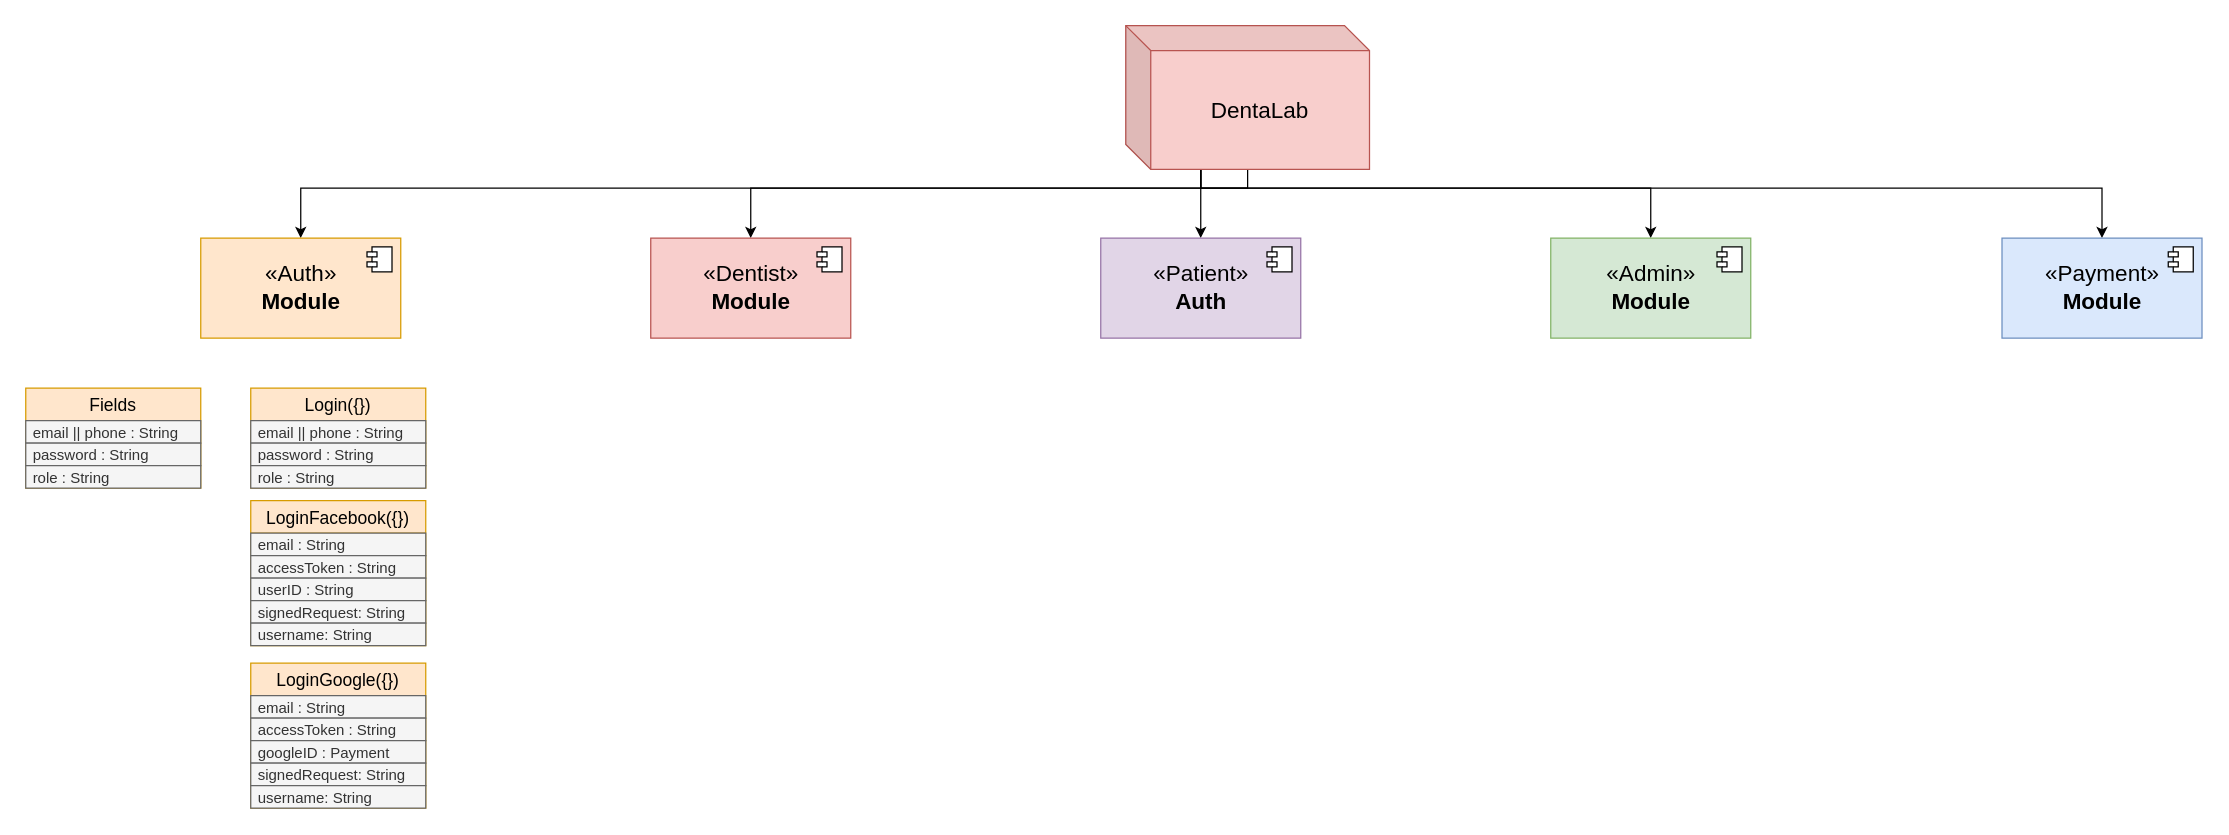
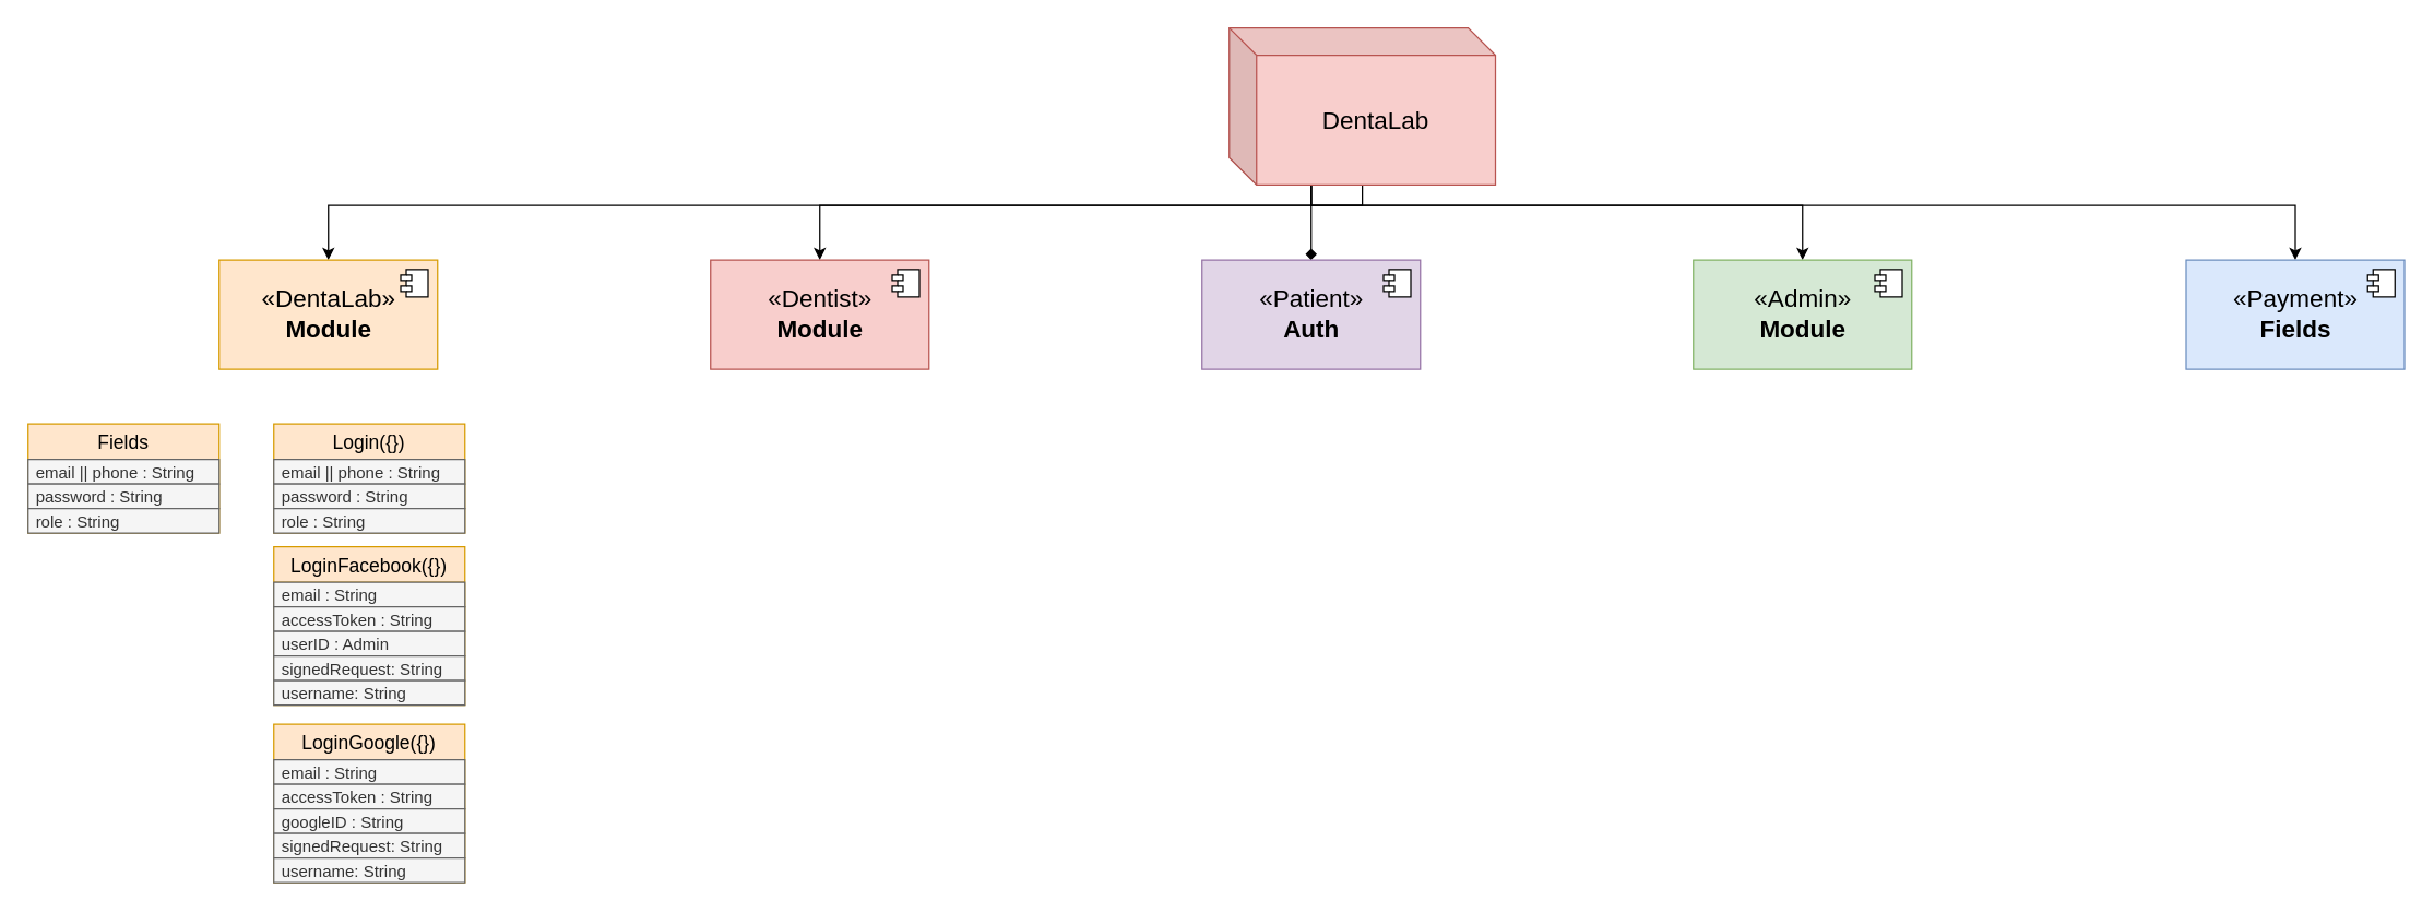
  <mxCell id="0" />
  <mxCell id="1" parent="0" />
  <mxCell id="2" style="edgeStyle=orthogonalEdgeStyle;rounded=0;orthogonalLoop=1;jettySize=auto;html=1;exitX=0.5;exitY=1;exitDx=0;exitDy=0;" edge="1" parent="1"><mxGeometry relative="1" as="geometry"><mxPoint x="285" y="270" as="sourcePoint" /><mxPoint x="285" y="270" as="targetPoint" /></mxGeometry></mxCell>
  <mxCell id="3" style="edgeStyle=orthogonalEdgeStyle;rounded=0;orthogonalLoop=1;jettySize=auto;html=1;fontSize=18;entryX=0.5;entryY=0;entryDx=0;entryDy=0;" edge="1" parent="1" source="8" target="9"><mxGeometry relative="1" as="geometry"><mxPoint x="240" y="190" as="targetPoint" /><Array as="points"><mxPoint x="790" y="150" /><mxPoint x="230" y="150" /></Array></mxGeometry></mxCell>
  <mxCell id="4" style="edgeStyle=orthogonalEdgeStyle;rounded=0;orthogonalLoop=1;jettySize=auto;html=1;fontSize=18;" edge="1" parent="1" source="8" target="11"><mxGeometry relative="1" as="geometry"><Array as="points"><mxPoint x="960" y="150" /><mxPoint x="600" y="150" /></Array></mxGeometry></mxCell>
- <mxCell id="5" style="edgeStyle=orthogonalEdgeStyle;rounded=0;orthogonalLoop=1;jettySize=auto;html=1;fontSize=18;" edge="1" parent="1" source="8" target="17"><mxGeometry relative="1" as="geometry"><Array as="points"><mxPoint x="960" y="150" /><mxPoint x="960" y="150" /></Array></mxGeometry></mxCell>
+ <mxCell id="5" style="edgeStyle=orthogonalEdgeStyle;rounded=0;orthogonalLoop=1;jettySize=auto;html=1;fontSize=18;endArrow=diamond;" edge="1" parent="1" source="8" target="17"><mxGeometry relative="1" as="geometry"><Array as="points"><mxPoint x="960" y="150" /><mxPoint x="960" y="150" /></Array></mxGeometry></mxCell>
  <mxCell id="6" style="edgeStyle=orthogonalEdgeStyle;rounded=0;orthogonalLoop=1;jettySize=auto;html=1;fontSize=18;" edge="1" parent="1" source="8" target="13"><mxGeometry relative="1" as="geometry"><Array as="points"><mxPoint x="960" y="150" /><mxPoint x="1320" y="150" /></Array></mxGeometry></mxCell>
  <mxCell id="7" style="edgeStyle=orthogonalEdgeStyle;rounded=0;orthogonalLoop=1;jettySize=auto;html=1;fontSize=18;" edge="1" parent="1" source="8" target="15"><mxGeometry relative="1" as="geometry"><Array as="points"><mxPoint x="960" y="150" /><mxPoint x="1681" y="150" /></Array></mxGeometry></mxCell>
  <mxCell id="8" value="&lt;span style=&quot;font-size: 18px&quot;&gt;DentaLab&lt;/span&gt;" style="shape=cube;whiteSpace=wrap;html=1;boundedLbl=1;backgroundOutline=1;darkOpacity=0.05;darkOpacity2=0.1;fillColor=#f8cecc;strokeColor=#b85450;" vertex="1" parent="1"><mxGeometry x="900" y="20" width="195" height="115" as="geometry" /></mxCell>
- <mxCell id="9" value="«Auth»&lt;br&gt;&lt;b&gt;Module&lt;/b&gt;" style="html=1;dropTarget=0;fontSize=18;fillColor=#ffe6cc;strokeColor=#d79b00;" vertex="1" parent="1"><mxGeometry x="160" y="190" width="160" height="80" as="geometry" /></mxCell>
+ <mxCell id="9" value="«DentaLab»&lt;br&gt;&lt;b&gt;Module&lt;/b&gt;" style="html=1;dropTarget=0;fontSize=18;fillColor=#ffe6cc;strokeColor=#d79b00;" vertex="1" parent="1"><mxGeometry x="160" y="190" width="160" height="80" as="geometry" /></mxCell>
  <mxCell id="10" value="" style="shape=module;jettyWidth=8;jettyHeight=4;" vertex="1" parent="9"><mxGeometry x="1" width="20" height="20" relative="1" as="geometry"><mxPoint x="-27" y="7" as="offset" /></mxGeometry></mxCell>
  <mxCell id="11" value="«Dentist»&lt;br&gt;&lt;b&gt;Module&lt;/b&gt;" style="html=1;dropTarget=0;fontSize=18;fillColor=#f8cecc;strokeColor=#b85450;" vertex="1" parent="1"><mxGeometry y="190" width="160" height="80" as="geometry" x="520" /></mxCell>
  <mxCell id="12" value="" style="shape=module;jettyWidth=8;jettyHeight=4;" vertex="1" parent="11"><mxGeometry x="1" width="20" height="20" relative="1" as="geometry"><mxPoint x="-27" y="7" as="offset" /></mxGeometry></mxCell>
  <mxCell id="13" value="«Admin»&lt;br&gt;&lt;b&gt;Module&lt;/b&gt;" style="html=1;dropTarget=0;fontSize=18;fillColor=#d5e8d4;strokeColor=#82b366;" vertex="1" parent="1"><mxGeometry x="1240" y="190" width="160" height="80" as="geometry" /></mxCell>
  <mxCell id="14" value="" style="shape=module;jettyWidth=8;jettyHeight=4;" vertex="1" parent="13"><mxGeometry x="1" width="20" height="20" relative="1" as="geometry"><mxPoint x="-27" y="7" as="offset" /></mxGeometry></mxCell>
- <mxCell id="15" value="«Payment»&lt;br&gt;&lt;b&gt;Module&lt;/b&gt;" style="html=1;dropTarget=0;fontSize=18;fillColor=#dae8fc;strokeColor=#6c8ebf;" vertex="1" parent="1"><mxGeometry x="1601" y="190" width="160" height="80" as="geometry" /></mxCell>
+ <mxCell id="15" value="«Payment»&lt;br&gt;&lt;b&gt;Fields&lt;/b&gt;" style="html=1;dropTarget=0;fontSize=18;fillColor=#dae8fc;strokeColor=#6c8ebf;" vertex="1" parent="1"><mxGeometry x="1601" y="190" width="160" height="80" as="geometry" /></mxCell>
  <mxCell id="16" value="" style="shape=module;jettyWidth=8;jettyHeight=4;" vertex="1" parent="15"><mxGeometry x="1" width="20" height="20" relative="1" as="geometry"><mxPoint x="-27" y="7" as="offset" /></mxGeometry></mxCell>
  <mxCell id="17" value="«Patient»&lt;br&gt;&lt;b&gt;Auth&lt;/b&gt;" style="html=1;dropTarget=0;fontSize=18;fillColor=#e1d5e7;strokeColor=#9673a6;" vertex="1" parent="1"><mxGeometry x="880" y="190" width="160" height="80" as="geometry" /></mxCell>
  <mxCell id="18" value="" style="shape=module;jettyWidth=8;jettyHeight=4;" vertex="1" parent="17"><mxGeometry x="1" width="20" height="20" relative="1" as="geometry"><mxPoint x="-27" y="7" as="offset" /></mxGeometry></mxCell>
  <mxCell id="19" value="Fields" style="swimlane;fontStyle=0;childLayout=stackLayout;horizontal=1;startSize=26;fillColor=#ffe6cc;horizontalStack=0;resizeParent=1;resizeParentMax=0;resizeLast=0;collapsible=1;marginBottom=0;fontSize=14;strokeColor=#d79b00;" vertex="1" parent="1"><mxGeometry x="20" y="310" width="140" height="80" as="geometry" /></mxCell>
  <mxCell id="20" value="email || phone : String" style="text;strokeColor=#666666;fillColor=#f5f5f5;align=left;verticalAlign=middle;spacingLeft=4;spacingRight=4;overflow=hidden;rotatable=0;points=[[0,0.5],[1,0.5]];portConstraint=eastwest;fontColor=#333333;" vertex="1" parent="19"><mxGeometry y="26" width="140" height="18" as="geometry" /></mxCell>
  <mxCell id="21" value="password : String" style="text;strokeColor=#666666;fillColor=#f5f5f5;align=left;verticalAlign=middle;spacingLeft=4;spacingRight=4;overflow=hidden;rotatable=0;points=[[0,0.5],[1,0.5]];portConstraint=eastwest;fontColor=#333333;" vertex="1" parent="19"><mxGeometry y="44" width="140" height="18" as="geometry" /></mxCell>
  <mxCell id="22" value="role : String" style="text;strokeColor=#666666;fillColor=#f5f5f5;align=left;verticalAlign=middle;spacingLeft=4;spacingRight=4;overflow=hidden;rotatable=0;points=[[0,0.5],[1,0.5]];portConstraint=eastwest;fontColor=#333333;" vertex="1" parent="19"><mxGeometry y="62" width="140" height="18" as="geometry" /></mxCell>
  <mxCell id="23" value="Login({})" style="swimlane;fontStyle=0;childLayout=stackLayout;horizontal=1;startSize=26;fillColor=#ffe6cc;horizontalStack=0;resizeParent=1;resizeParentMax=0;resizeLast=0;collapsible=1;marginBottom=0;fontSize=14;strokeColor=#d79b00;" vertex="1" parent="1"><mxGeometry x="200" y="310" width="140" height="80" as="geometry" /></mxCell>
  <mxCell id="24" value="email || phone : String" style="text;strokeColor=#666666;fillColor=#f5f5f5;align=left;verticalAlign=middle;spacingLeft=4;spacingRight=4;overflow=hidden;rotatable=0;points=[[0,0.5],[1,0.5]];portConstraint=eastwest;fontColor=#333333;" vertex="1" parent="23"><mxGeometry y="26" width="140" height="18" as="geometry" /></mxCell>
  <mxCell id="25" value="password : String" style="text;strokeColor=#666666;fillColor=#f5f5f5;align=left;verticalAlign=middle;spacingLeft=4;spacingRight=4;overflow=hidden;rotatable=0;points=[[0,0.5],[1,0.5]];portConstraint=eastwest;fontColor=#333333;" vertex="1" parent="23"><mxGeometry y="44" width="140" height="18" as="geometry" /></mxCell>
  <mxCell id="26" value="role : String" style="text;strokeColor=#666666;fillColor=#f5f5f5;align=left;verticalAlign=middle;spacingLeft=4;spacingRight=4;overflow=hidden;rotatable=0;points=[[0,0.5],[1,0.5]];portConstraint=eastwest;fontColor=#333333;" vertex="1" parent="23"><mxGeometry y="62" width="140" height="18" as="geometry" /></mxCell>
  <mxCell id="27" value="LoginFacebook({})" style="swimlane;fontStyle=0;childLayout=stackLayout;horizontal=1;startSize=26;fillColor=#ffe6cc;horizontalStack=0;resizeParent=1;resizeParentMax=0;resizeLast=0;collapsible=1;marginBottom=0;fontSize=14;strokeColor=#d79b00;" vertex="1" parent="1"><mxGeometry x="200" y="400" width="140" height="116" as="geometry" /></mxCell>
  <mxCell id="28" value="email : String" style="text;strokeColor=#666666;fillColor=#f5f5f5;align=left;verticalAlign=middle;spacingLeft=4;spacingRight=4;overflow=hidden;rotatable=0;points=[[0,0.5],[1,0.5]];portConstraint=eastwest;fontColor=#333333;" vertex="1" parent="27"><mxGeometry y="26" width="140" height="18" as="geometry" /></mxCell>
  <mxCell id="29" value="accessToken : String" style="text;strokeColor=#666666;fillColor=#f5f5f5;align=left;verticalAlign=middle;spacingLeft=4;spacingRight=4;overflow=hidden;rotatable=0;points=[[0,0.5],[1,0.5]];portConstraint=eastwest;fontColor=#333333;" vertex="1" parent="27"><mxGeometry y="44" width="140" height="18" as="geometry" /></mxCell>
- <mxCell id="30" value="userID : String" style="text;strokeColor=#666666;fillColor=#f5f5f5;align=left;verticalAlign=middle;spacingLeft=4;spacingRight=4;overflow=hidden;rotatable=0;points=[[0,0.5],[1,0.5]];portConstraint=eastwest;fontColor=#333333;" vertex="1" parent="27"><mxGeometry y="62" width="140" height="18" as="geometry" /></mxCell>
+ <mxCell id="30" value="userID : Admin" style="text;strokeColor=#666666;fillColor=#f5f5f5;align=left;verticalAlign=middle;spacingLeft=4;spacingRight=4;overflow=hidden;rotatable=0;points=[[0,0.5],[1,0.5]];portConstraint=eastwest;fontColor=#333333;" vertex="1" parent="27"><mxGeometry y="62" width="140" height="18" as="geometry" /></mxCell>
  <mxCell id="31" value="signedRequest: String" style="text;strokeColor=#666666;fillColor=#f5f5f5;align=left;verticalAlign=middle;spacingLeft=4;spacingRight=4;overflow=hidden;rotatable=0;points=[[0,0.5],[1,0.5]];portConstraint=eastwest;fontColor=#333333;" vertex="1" parent="27"><mxGeometry y="80" width="140" height="18" as="geometry" /></mxCell>
  <mxCell id="32" value="username: String" style="text;strokeColor=#666666;fillColor=#f5f5f5;align=left;verticalAlign=middle;spacingLeft=4;spacingRight=4;overflow=hidden;rotatable=0;points=[[0,0.5],[1,0.5]];portConstraint=eastwest;fontColor=#333333;" vertex="1" parent="27"><mxGeometry y="98" width="140" height="18" as="geometry" /></mxCell>
  <mxCell id="33" value="LoginGoogle({})" style="swimlane;fontStyle=0;childLayout=stackLayout;horizontal=1;startSize=26;fillColor=#ffe6cc;horizontalStack=0;resizeParent=1;resizeParentMax=0;resizeLast=0;collapsible=1;marginBottom=0;fontSize=14;strokeColor=#d79b00;" vertex="1" parent="1"><mxGeometry x="200" y="530" width="140" height="116" as="geometry" /></mxCell>
  <mxCell id="34" value="email : String" style="text;strokeColor=#666666;fillColor=#f5f5f5;align=left;verticalAlign=middle;spacingLeft=4;spacingRight=4;overflow=hidden;rotatable=0;points=[[0,0.5],[1,0.5]];portConstraint=eastwest;fontColor=#333333;" vertex="1" parent="33"><mxGeometry y="26" width="140" height="18" as="geometry" /></mxCell>
  <mxCell id="35" value="accessToken : String" style="text;strokeColor=#666666;fillColor=#f5f5f5;align=left;verticalAlign=middle;spacingLeft=4;spacingRight=4;overflow=hidden;rotatable=0;points=[[0,0.5],[1,0.5]];portConstraint=eastwest;fontColor=#333333;" vertex="1" parent="33"><mxGeometry y="44" width="140" height="18" as="geometry" /></mxCell>
- <mxCell id="36" value="googleID : Payment" style="text;strokeColor=#666666;fillColor=#f5f5f5;align=left;verticalAlign=middle;spacingLeft=4;spacingRight=4;overflow=hidden;rotatable=0;points=[[0,0.5],[1,0.5]];portConstraint=eastwest;fontColor=#333333;" vertex="1" parent="33"><mxGeometry y="62" width="140" height="18" as="geometry" /></mxCell>
+ <mxCell id="36" value="googleID : String" style="text;strokeColor=#666666;fillColor=#f5f5f5;align=left;verticalAlign=middle;spacingLeft=4;spacingRight=4;overflow=hidden;rotatable=0;points=[[0,0.5],[1,0.5]];portConstraint=eastwest;fontColor=#333333;" vertex="1" parent="33"><mxGeometry y="62" width="140" height="18" as="geometry" /></mxCell>
  <mxCell id="37" value="signedRequest: String" style="text;strokeColor=#666666;fillColor=#f5f5f5;align=left;verticalAlign=middle;spacingLeft=4;spacingRight=4;overflow=hidden;rotatable=0;points=[[0,0.5],[1,0.5]];portConstraint=eastwest;fontColor=#333333;" vertex="1" parent="33"><mxGeometry y="80" width="140" height="18" as="geometry" /></mxCell>
  <mxCell id="38" value="username: String" style="text;strokeColor=#666666;fillColor=#f5f5f5;align=left;verticalAlign=middle;spacingLeft=4;spacingRight=4;overflow=hidden;rotatable=0;points=[[0,0.5],[1,0.5]];portConstraint=eastwest;fontColor=#333333;" vertex="1" parent="33"><mxGeometry y="98" width="140" height="18" as="geometry" /></mxCell>
